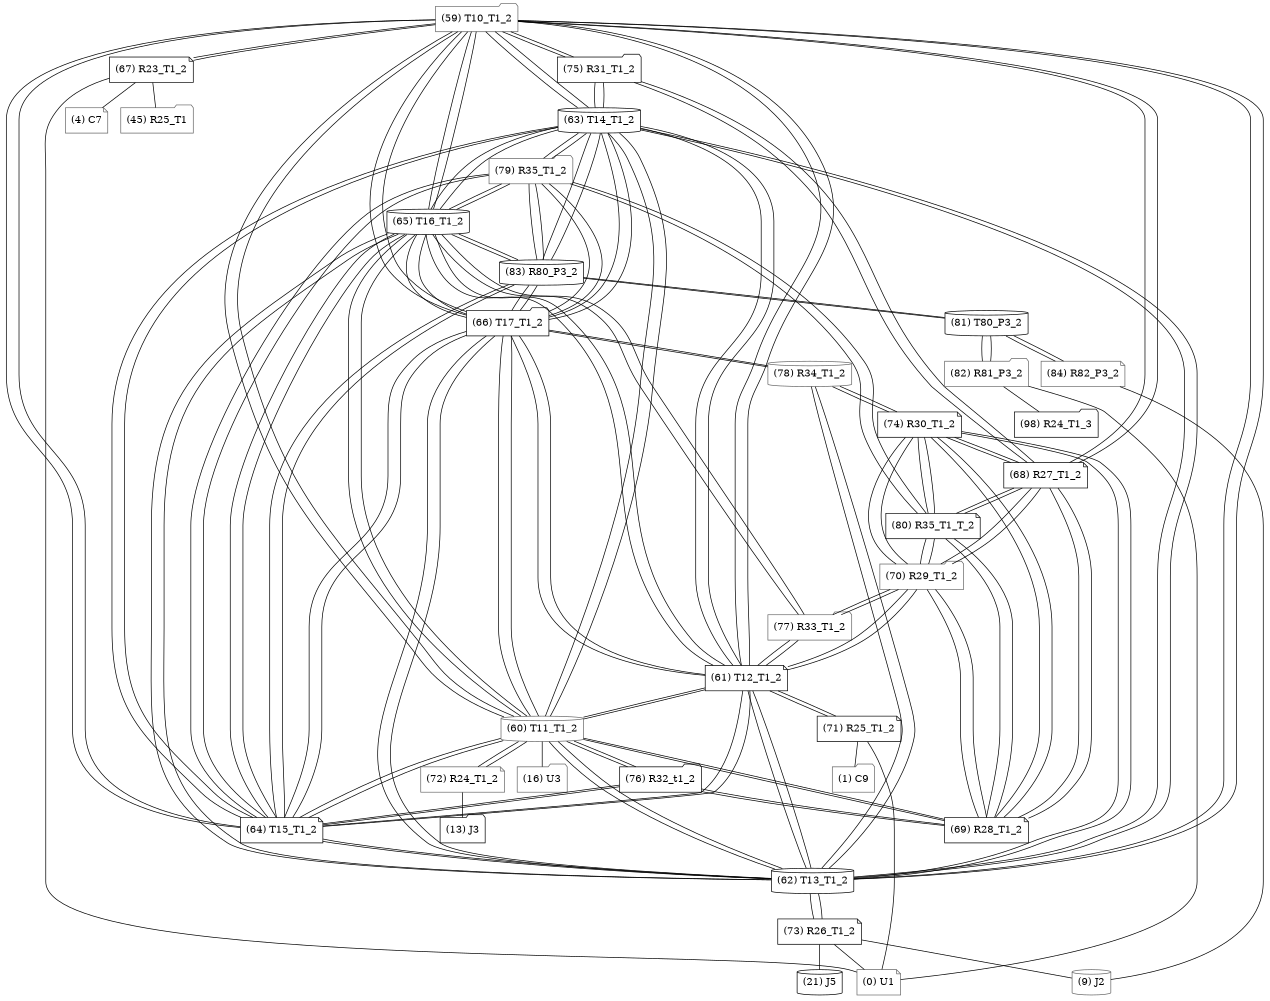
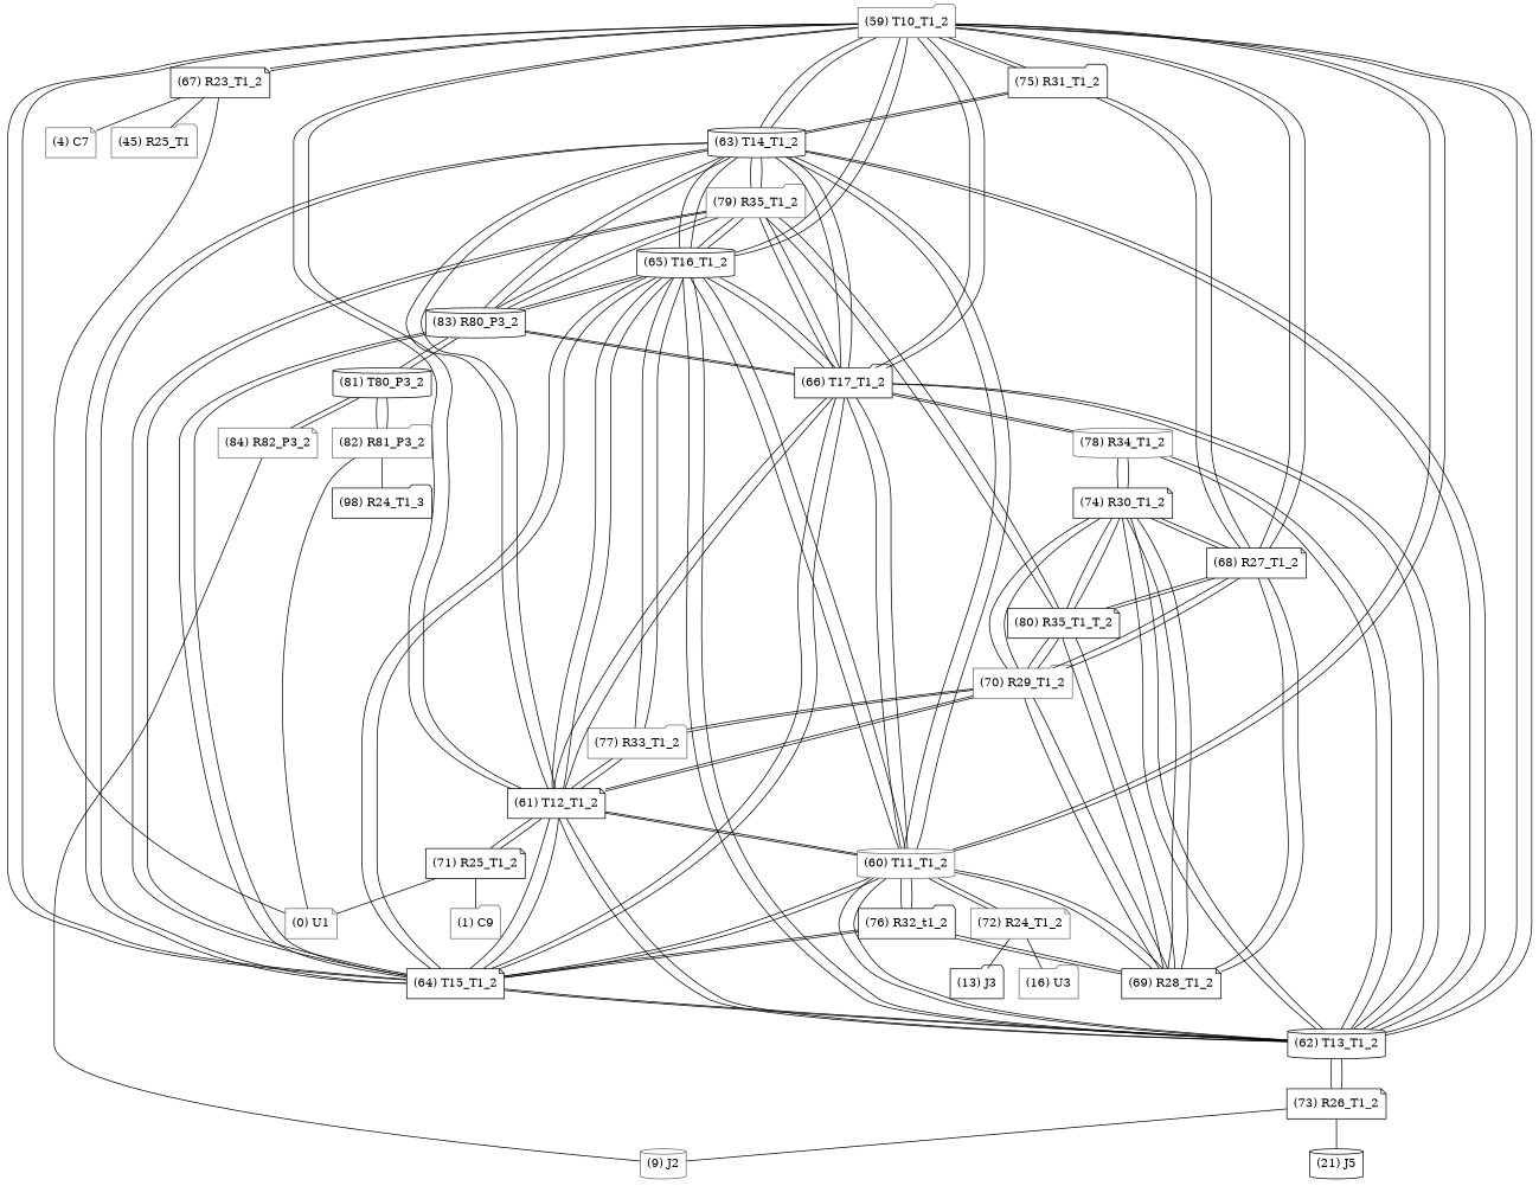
  graph {
    node [color=black shape=folder]
    n1 [color=gray40 label="(59) T10_T1_2"]
    n2 [label="(67) R23_T1_2" shape=note]
    n3 [label="(75) R31_T1_2"]
    n4 [label="(68) R27_T1_2" shape=note]
    n5 [label="(65) T16_T1_2" shape=cylinder]
    n6 [label="(66) T17_T1_2"]
    n7 [label="(64) T15_T1_2" shape=note]
    n8 [label="(61) T12_T1_2" shape=note]
    n9 [label="(63) T14_T1_2" shape=cylinder]
    n10 [label="(62) T13_T1_2" shape=cylinder]
    n11 [color=gray40 label="(60) T11_T1_2" shape=cylinder]
    n12 [color=gray40 label="(4) C7" shape=note]
    n13 [color=gray40 label="(0) U1" shape=note]
    n14 [color=gray40 label="(45) R25_T1"]
    n15 [label="(69) R28_T1_2" shape=note]
    n16 [color=gray40 label="(70) R29_T1_2"]
    n17 [label="(74) R30_T1_2" shape=note]
    n18 [label="(80) R35_T1_T_2" shape=note]
    n19 [color=gray40 label="(77) R33_T1_2"]
    n20 [label="(83) R80_P3_2" shape=cylinder]
    n21 [color=gray40 label="(79) R35_T1_2"]
    n22 [color=gray40 label="(78) R34_T1_2" shape=cylinder]
    n23 [label="(76) R32_t1_2"]
    n24 [label="(71) R25_T1_2" shape=note]
    n25 [label="(73) R26_T1_2" shape=note]
    n26 [color=gray40 label="(72) R24_T1_2" shape=note]
    n27 [label="(81) T80_P3_2" shape=cylinder]
    n28 [color=gray40 label="(1) C9"]
    n29 [label="(21) J5" shape=cylinder]
    n30 [color=gray40 label="(9) J2" shape=cylinder]
    n31 [label="(13) J3"]
    n32 [color=gray40 label="(16) U3"]
    n33 [color=gray40 label="(82) R81_P3_2"]
    n34 [color=gray40 label="(84) R82_P3_2" shape=note]
    n35 [label="(98) R24_T1_3"]
    n1 -- n2
    n1 -- n3
    n1 -- n4
    n1 -- n5
    n1 -- n6
    n1 -- n7
    n1 -- n8
    n1 -- n9
    n1 -- n10
    n1 -- n11
    n2 -- n1
    n2 -- n12
    n2 -- n13
    n2 -- n14
    n3 -- n1
    n3 -- n4
    n3 -- n9
    n4 -- n1
    n4 -- n3
    n4 -- n15
    n4 -- n16
    n4 -- n17
    n4 -- n18
    n5 -- n1
    n5 -- n6
    n5 -- n7
    n5 -- n8
    n5 -- n9
    n5 -- n10
    n5 -- n11
    n5 -- n19
    n5 -- n20
    n5 -- n21
    n6 -- n1
    n6 -- n5
    n6 -- n7
    n6 -- n8
    n6 -- n9
    n6 -- n10
    n6 -- n11
    n6 -- n20
    n6 -- n21
    n6 -- n22
    n7 -- n1
    n7 -- n5
    n7 -- n6
    n7 -- n8
    n7 -- n9
    n7 -- n10
    n7 -- n11
    n7 -- n20
    n7 -- n21
    n7 -- n23
    n8 -- n1
    n8 -- n5
    n8 -- n6
    n8 -- n7
    n8 -- n9
    n8 -- n10
    n8 -- n11
    n8 -- n16
    n8 -- n19
    n8 -- n24
    n9 -- n1
    n9 -- n3
    n9 -- n5
    n9 -- n6
    n9 -- n7
    n9 -- n8
    n9 -- n10
    n9 -- n11
    n9 -- n20
    n9 -- n21
    n10 -- n1
    n10 -- n5
    n10 -- n6
    n10 -- n7
    n10 -- n8
    n10 -- n9
    n10 -- n11
    n10 -- n17
    n10 -- n22
    n10 -- n25
    n11 -- n1
    n11 -- n5
    n11 -- n6
    n11 -- n7
    n11 -- n8
    n11 -- n9
    n11 -- n10
    n11 -- n15
    n11 -- n23
    n11 -- n26
    n15 -- n4
    n15 -- n11
    n15 -- n16
    n15 -- n17
    n15 -- n18
    n15 -- n23
    n16 -- n4
    n16 -- n8
    n16 -- n15
    n16 -- n17
    n16 -- n18
    n16 -- n19
    n17 -- n4
    n17 -- n10
    n17 -- n15
    n17 -- n16
    n17 -- n18
    n17 -- n22
    n18 -- n4
    n18 -- n15
    n18 -- n16
    n18 -- n17
    n18 -- n21
    n19 -- n5
    n19 -- n8
    n19 -- n16
    n20 -- n5
    n20 -- n6
    n20 -- n7
    n20 -- n9
    n20 -- n21
    n20 -- n27
    n21 -- n5
    n21 -- n6
    n21 -- n7
    n21 -- n9
    n21 -- n18
    n21 -- n20
    n22 -- n6
    n22 -- n10
    n22 -- n17
    n23 -- n7
    n23 -- n11
    n23 -- n15
    n24 -- n8
    n24 -- n13
    n24 -- n28
    n25 -- n10
-   n25 -- n13
    n25 -- n29
    n25 -- n30
    n26 -- n11
    n26 -- n31
-   n11 -- n32
+   n26 -- n32
    n27 -- n20
    n27 -- n33
    n27 -- n34
    n33 -- n13
    n33 -- n27
    n33 -- n35
    n34 -- n27
    n34 -- n30
  }
